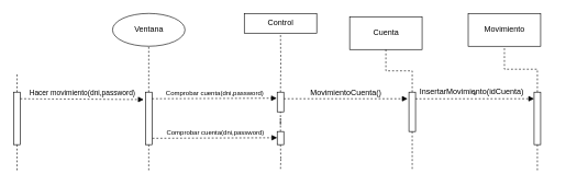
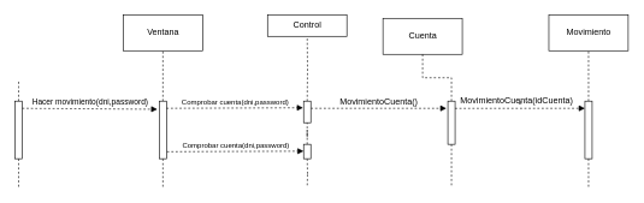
  <mxCell id="0" />
  <mxCell id="1" parent="0" />
- <mxCell id="2" value="Ventana" style="ellipse;html=1;" parent="1" vertex="1"><mxGeometry x="170" y="20" width="110" height="50" as="geometry" /></mxCell>
+ <mxCell id="2" value="Ventana" style="html=1;" parent="1" vertex="1"><mxGeometry x="170" y="20" width="110" height="50" as="geometry" /></mxCell>
  <mxCell id="3" value="Control" style="html=1;" parent="1" vertex="1"><mxGeometry x="370" y="20" width="110" height="30" as="geometry" /></mxCell>
  <mxCell id="4" value="Cuenta" style="html=1;" parent="1" vertex="1"><mxGeometry x="530" y="25" width="110" height="50" as="geometry" /></mxCell>
  <mxCell id="5" style="edgeStyle=orthogonalEdgeStyle;rounded=0;orthogonalLoop=1;jettySize=auto;html=1;endArrow=none;endFill=0;dashed=1;" parent="1" source="7" edge="1"><mxGeometry relative="1" as="geometry"><mxPoint x="25" y="110" as="targetPoint" /></mxGeometry></mxCell>
  <mxCell id="6" style="edgeStyle=orthogonalEdgeStyle;rounded=0;orthogonalLoop=1;jettySize=auto;html=1;dashed=1;endArrow=none;endFill=0;" parent="1" source="7" edge="1"><mxGeometry relative="1" as="geometry"><mxPoint x="25" y="260" as="targetPoint" /></mxGeometry></mxCell>
  <mxCell id="7" value="" style="html=1;points=[];perimeter=orthogonalPerimeter;" parent="1" vertex="1"><mxGeometry x="20" y="140" width="10" height="80" as="geometry" /></mxCell>
  <mxCell id="8" style="edgeStyle=orthogonalEdgeStyle;rounded=0;orthogonalLoop=1;jettySize=auto;html=1;entryX=0.5;entryY=1;entryDx=0;entryDy=0;dashed=1;endArrow=none;endFill=0;" parent="1" source="10" target="2" edge="1"><mxGeometry relative="1" as="geometry" /></mxCell>
  <mxCell id="9" style="edgeStyle=orthogonalEdgeStyle;rounded=0;orthogonalLoop=1;jettySize=auto;html=1;dashed=1;fontSize=9;endArrow=none;endFill=0;" parent="1" source="10" edge="1"><mxGeometry relative="1" as="geometry"><mxPoint x="225" y="260" as="targetPoint" /></mxGeometry></mxCell>
  <mxCell id="10" value="" style="html=1;points=[];perimeter=orthogonalPerimeter;" parent="1" vertex="1"><mxGeometry x="220" y="140" width="10" height="80" as="geometry" /></mxCell>
  <mxCell id="11" style="edgeStyle=orthogonalEdgeStyle;rounded=0;orthogonalLoop=1;jettySize=auto;html=1;dashed=1;endArrow=none;endFill=0;" parent="1" target="3" edge="1"><mxGeometry relative="1" as="geometry"><mxPoint x="425" y="140" as="sourcePoint" /></mxGeometry></mxCell>
  <mxCell id="12" style="edgeStyle=orthogonalEdgeStyle;rounded=0;orthogonalLoop=1;jettySize=auto;html=1;dashed=1;fontSize=9;endArrow=none;endFill=0;" parent="1" edge="1"><mxGeometry relative="1" as="geometry"><mxPoint x="425" y="260" as="targetPoint" /><mxPoint x="425" y="220" as="sourcePoint" /></mxGeometry></mxCell>
  <mxCell id="13" style="edgeStyle=orthogonalEdgeStyle;rounded=0;orthogonalLoop=1;jettySize=auto;html=1;dashed=1;endArrow=none;endFill=0;" parent="1" source="15" target="4" edge="1"><mxGeometry relative="1" as="geometry" /></mxCell>
  <mxCell id="14" style="edgeStyle=orthogonalEdgeStyle;rounded=0;orthogonalLoop=1;jettySize=auto;html=1;dashed=1;fontSize=9;endArrow=none;endFill=0;" parent="1" source="15" edge="1"><mxGeometry relative="1" as="geometry"><mxPoint x="625" y="260" as="targetPoint" /></mxGeometry></mxCell>
  <mxCell id="15" value="" style="html=1;points=[];perimeter=orthogonalPerimeter;" parent="1" vertex="1"><mxGeometry x="620" y="140" width="10" height="60" as="geometry" /></mxCell>
  <mxCell id="16" value="Hacer movimiento(dni,password)" style="html=1;verticalAlign=bottom;endArrow=block;rounded=0;dashed=1;entryX=-0.272;entryY=0.141;entryDx=0;entryDy=0;entryPerimeter=0;" parent="1" target="10" edge="1"><mxGeometry width="80" relative="1" as="geometry"><mxPoint x="30" y="150" as="sourcePoint" /><mxPoint x="110" y="150" as="targetPoint" /></mxGeometry></mxCell>
  <mxCell id="17" value="&lt;font size=&quot;1&quot;&gt;Comprobar cuenta(dni,password)&lt;/font&gt;" style="html=1;verticalAlign=bottom;endArrow=block;rounded=0;dashed=1;entryX=-0.066;entryY=0.115;entryDx=0;entryDy=0;entryPerimeter=0;" parent="1" edge="1"><mxGeometry width="80" relative="1" as="geometry"><mxPoint x="230" y="150" as="sourcePoint" /><mxPoint x="419.34" y="149.2" as="targetPoint" /></mxGeometry></mxCell>
  <mxCell id="18" value="&lt;font style=&quot;font-size: 12px;&quot;&gt;MovimientoCuenta()&lt;/font&gt;" style="html=1;verticalAlign=bottom;endArrow=block;rounded=0;dashed=1;fontSize=9;entryX=-0.2;entryY=0.167;entryDx=0;entryDy=0;entryPerimeter=0;" parent="1" target="15" edge="1"><mxGeometry width="80" relative="1" as="geometry"><mxPoint x="430" y="150" as="sourcePoint" /><mxPoint x="510" y="150" as="targetPoint" /></mxGeometry></mxCell>
- <mxCell id="19" value="Movimiento" style="html=1;" parent="1" vertex="1"><mxGeometry x="710" y="20" width="110" height="50" as="geometry" /></mxCell>
+ <mxCell id="19" value="Movimiento" style="html=1;" parent="1" vertex="1"><mxGeometry x="760" y="20" width="110" height="50" as="geometry" /></mxCell>
  <mxCell id="20" style="edgeStyle=orthogonalEdgeStyle;rounded=0;orthogonalLoop=1;jettySize=auto;html=1;dashed=1;endArrow=none;endFill=0;" parent="1" source="22" target="19" edge="1"><mxGeometry relative="1" as="geometry" /></mxCell>
  <mxCell id="21" style="edgeStyle=orthogonalEdgeStyle;rounded=0;orthogonalLoop=1;jettySize=auto;html=1;dashed=1;endArrow=none;endFill=0;" parent="1" source="22" edge="1"><mxGeometry relative="1" as="geometry"><mxPoint x="815" y="260" as="targetPoint" /></mxGeometry></mxCell>
  <mxCell id="22" value="" style="html=1;points=[];perimeter=orthogonalPerimeter;" parent="1" vertex="1"><mxGeometry x="810" y="140" width="10" height="80" as="geometry" /></mxCell>
  <mxCell id="23" value="x" style="html=1;verticalAlign=bottom;endArrow=block;rounded=0;dashed=1;fontSize=9;" parent="1" edge="1"><mxGeometry width="80" relative="1" as="geometry"><mxPoint x="630" y="150.1" as="sourcePoint" /><mxPoint x="810" y="150" as="targetPoint" /></mxGeometry></mxCell>
  <mxCell id="24" value="" style="html=1;points=[];perimeter=orthogonalPerimeter;" parent="1" vertex="1"><mxGeometry x="420" y="140" width="10" height="30" as="geometry" /></mxCell>
  <mxCell id="25" style="edgeStyle=orthogonalEdgeStyle;rounded=0;orthogonalLoop=1;jettySize=auto;html=1;endArrow=none;endFill=0;dashed=1;" parent="1" source="26" target="24" edge="1"><mxGeometry relative="1" as="geometry" /></mxCell>
  <mxCell id="26" value="" style="html=1;points=[];perimeter=orthogonalPerimeter;" parent="1" vertex="1"><mxGeometry x="420" y="200" width="10" height="20" as="geometry" /></mxCell>
- <mxCell id="27" value="InsertarMovimiento(idCuenta)" style="text;html=1;align=center;verticalAlign=middle;resizable=0;points=[];autosize=1;strokeColor=none;fillColor=none;" parent="1" vertex="1"><mxGeometry x="630" y="130" width="170" height="20" as="geometry" /></mxCell>
+ <mxCell id="27" value="MovimientoCuenta(idCuenta)" style="text;html=1;align=center;verticalAlign=middle;resizable=0;points=[];autosize=1;strokeColor=none;fillColor=none;" parent="1" vertex="1"><mxGeometry x="630" y="130" width="170" height="20" as="geometry" /></mxCell>
  <mxCell id="28" value="&lt;font size=&quot;1&quot;&gt;Comprobar cuenta(dni,password)&lt;/font&gt;" style="html=1;verticalAlign=bottom;endArrow=block;rounded=0;dashed=1;entryX=-0.066;entryY=0.115;entryDx=0;entryDy=0;entryPerimeter=0;" parent="1" edge="1"><mxGeometry width="80" relative="1" as="geometry"><mxPoint x="230.66" y="210.3" as="sourcePoint" /><mxPoint x="420" y="209.5" as="targetPoint" /></mxGeometry></mxCell>
